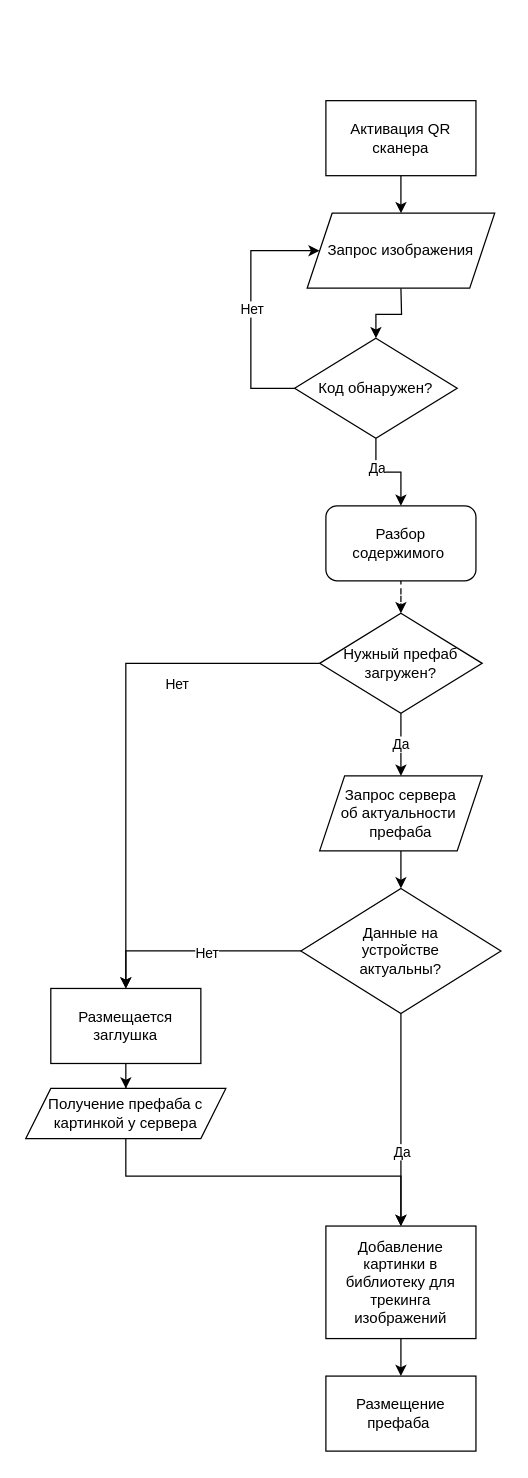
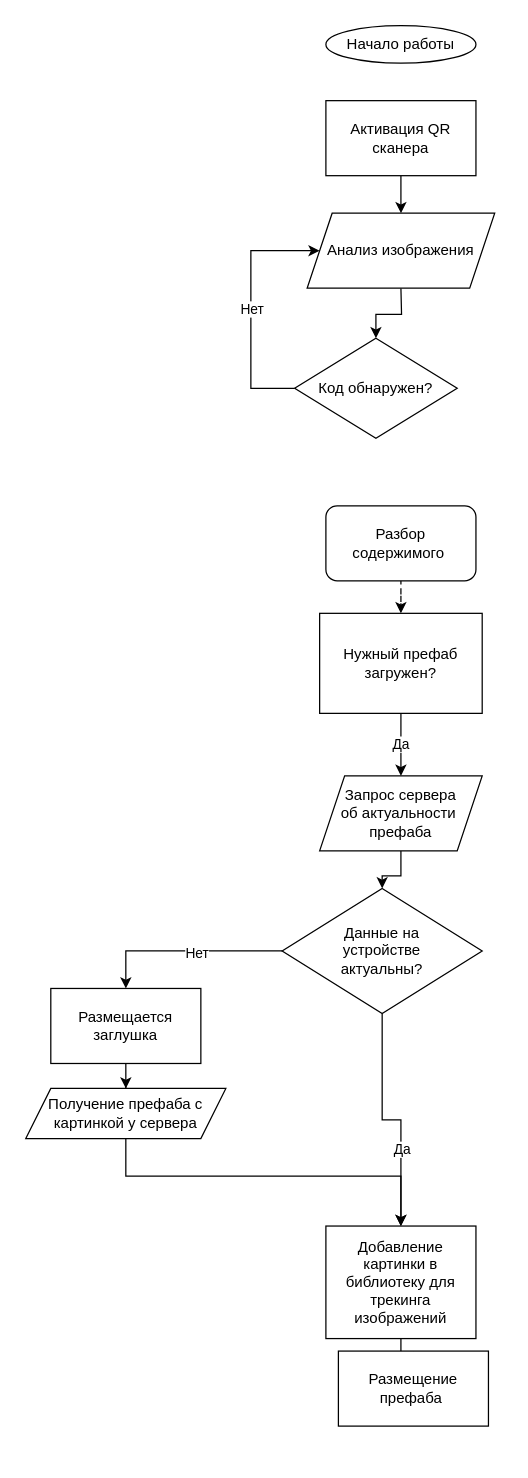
  <mxCell id="0" />
  <mxCell id="1" parent="0" />
+ <mxCell id="2" value="Начало работы" style="ellipse;whiteSpace=wrap;html=1;" vertex="1" parent="1"><mxGeometry x="260" y="20" width="120" height="30" as="geometry" /></mxCell>
  <mxCell id="3" value="" style="edgeStyle=orthogonalEdgeStyle;rounded=0;orthogonalLoop=1;jettySize=auto;html=1;" edge="1" parent="1" source="4"><mxGeometry relative="1" as="geometry"><mxPoint x="320.029" y="170" as="targetPoint" /></mxGeometry></mxCell>
  <mxCell id="4" value="Активация QR сканера" style="rounded=0;whiteSpace=wrap;html=1;" vertex="1" parent="1"><mxGeometry x="260" y="80" width="120" height="60" as="geometry" /></mxCell>
  <mxCell id="5" value="" style="edgeStyle=orthogonalEdgeStyle;rounded=0;orthogonalLoop=1;jettySize=auto;html=1;" edge="1" parent="1" target="10"><mxGeometry relative="1" as="geometry"><mxPoint x="320" y="230" as="sourcePoint" /></mxGeometry></mxCell>
  <mxCell id="6" style="edgeStyle=orthogonalEdgeStyle;rounded=0;orthogonalLoop=1;jettySize=auto;html=1;entryX=0;entryY=0.5;entryDx=0;entryDy=0;" edge="1" parent="1" source="10" target="17"><mxGeometry relative="1" as="geometry"><mxPoint x="260" y="200" as="targetPoint" /><Array as="points"><mxPoint x="200" y="310" /><mxPoint x="200" y="200" /></Array></mxGeometry></mxCell>
  <mxCell id="7" value="Нет" style="edgeLabel;html=1;align=center;verticalAlign=middle;resizable=0;points=[];" vertex="1" connectable="0" parent="6"><mxGeometry x="-0.474" y="-3" relative="1" as="geometry"><mxPoint x="-3" y="-46" as="offset" /></mxGeometry></mxCell>
- <mxCell id="8" value="" style="edgeStyle=orthogonalEdgeStyle;rounded=0;orthogonalLoop=1;jettySize=auto;html=1;" edge="1" parent="1" source="10" target="12"><mxGeometry relative="1" as="geometry" /></mxCell>
- <mxCell id="9" value="Да" style="edgeLabel;html=1;align=center;verticalAlign=middle;resizable=0;points=[];" vertex="1" connectable="0" parent="8"><mxGeometry x="-0.374" relative="1" as="geometry"><mxPoint as="offset" /></mxGeometry></mxCell>
  <mxCell id="10" value="Код обнаружен?" style="rhombus;whiteSpace=wrap;html=1;" vertex="1" parent="1"><mxGeometry x="235" y="270" width="130" height="80" as="geometry" /></mxCell>
  <mxCell id="11" value="" style="edgeStyle=orthogonalEdgeStyle;rounded=0;orthogonalLoop=1;jettySize=auto;html=1;dashed=1;" edge="1" parent="1" source="12" target="16"><mxGeometry relative="1" as="geometry" /></mxCell>
  <mxCell id="12" value="Разбор содержимого&amp;nbsp;" style="whiteSpace=wrap;html=1;rounded=1;" vertex="1" parent="1"><mxGeometry x="260" y="404" width="120" height="60" as="geometry" /></mxCell>
- <mxCell id="13" value="" style="edgeStyle=orthogonalEdgeStyle;rounded=0;orthogonalLoop=1;jettySize=auto;html=1;entryX=0.5;entryY=0;entryDx=0;entryDy=0;" edge="1" parent="1" source="16" target="19"><mxGeometry relative="1" as="geometry" /></mxCell>
- <mxCell id="14" value="Нет" style="edgeLabel;html=1;align=center;verticalAlign=middle;resizable=0;points=[];" vertex="1" connectable="0" parent="13"><mxGeometry x="-0.181" y="-1" relative="1" as="geometry"><mxPoint x="41" y="1" as="offset" /></mxGeometry></mxCell>
  <mxCell id="15" value="Да" style="edgeStyle=orthogonalEdgeStyle;rounded=0;orthogonalLoop=1;jettySize=auto;html=1;" edge="1" parent="1" source="16"><mxGeometry relative="1" as="geometry"><mxPoint x="320" y="620" as="targetPoint" /></mxGeometry></mxCell>
- <mxCell id="16" value="Нужный префаб загружен?" style="rhombus;whiteSpace=wrap;html=1;" vertex="1" parent="1"><mxGeometry x="255" y="490" width="130" height="80" as="geometry" /></mxCell>
- <mxCell id="17" value="&lt;span&gt;Запрос изображения&lt;/span&gt;" style="shape=parallelogram;perimeter=parallelogramPerimeter;whiteSpace=wrap;html=1;fixedSize=1;" vertex="1" parent="1"><mxGeometry x="245" y="170" width="150" height="60" as="geometry" /></mxCell>
+ <mxCell id="16" value="Нужный префаб загружен?" style="whiteSpace=wrap;html=1;rounded=0;" vertex="1" parent="1"><mxGeometry x="255" y="490" width="130" height="80" as="geometry" /></mxCell>
+ <mxCell id="17" value="&lt;span&gt;Анализ изображения&lt;/span&gt;" style="shape=parallelogram;perimeter=parallelogramPerimeter;whiteSpace=wrap;html=1;fixedSize=1;" vertex="1" parent="1"><mxGeometry x="245" y="170" width="150" height="60" as="geometry" /></mxCell>
  <mxCell id="18" value="" style="edgeStyle=orthogonalEdgeStyle;rounded=0;orthogonalLoop=1;jettySize=auto;html=1;" edge="1" parent="1" source="19" target="28"><mxGeometry relative="1" as="geometry" /></mxCell>
  <mxCell id="19" value="Размещается заглушка" style="whiteSpace=wrap;html=1;" vertex="1" parent="1"><mxGeometry x="40" y="790" width="120" height="60" as="geometry" /></mxCell>
  <mxCell id="20" value="" style="edgeStyle=orthogonalEdgeStyle;rounded=0;orthogonalLoop=1;jettySize=auto;html=1;" edge="1" parent="1" source="21" target="26"><mxGeometry relative="1" as="geometry" /></mxCell>
  <mxCell id="21" value="Запрос сервера&lt;br&gt;об актуальности&amp;nbsp;&lt;br&gt;префаба" style="shape=parallelogram;perimeter=parallelogramPerimeter;whiteSpace=wrap;html=1;fixedSize=1;" vertex="1" parent="1"><mxGeometry x="255" y="620" width="130" height="60" as="geometry" /></mxCell>
  <mxCell id="22" value="" style="edgeStyle=orthogonalEdgeStyle;rounded=0;orthogonalLoop=1;jettySize=auto;html=1;entryX=0.5;entryY=0;entryDx=0;entryDy=0;" edge="1" parent="1" source="26" target="19"><mxGeometry relative="1" as="geometry"><mxPoint x="140" y="750" as="targetPoint" /><Array as="points"><mxPoint x="100" y="760" /></Array></mxGeometry></mxCell>
  <mxCell id="23" value="Нет&lt;br&gt;" style="edgeLabel;html=1;align=center;verticalAlign=middle;resizable=0;points=[];" vertex="1" connectable="0" parent="22"><mxGeometry x="-0.107" y="1" relative="1" as="geometry"><mxPoint as="offset" /></mxGeometry></mxCell>
  <mxCell id="24" value="" style="edgeStyle=orthogonalEdgeStyle;rounded=0;orthogonalLoop=1;jettySize=auto;html=1;" edge="1" parent="1" source="26" target="30"><mxGeometry relative="1" as="geometry" /></mxCell>
  <mxCell id="25" value="Да" style="edgeLabel;html=1;align=center;verticalAlign=middle;resizable=0;points=[];" vertex="1" connectable="0" parent="24"><mxGeometry x="0.786" y="-2" relative="1" as="geometry"><mxPoint x="2" y="-42" as="offset" /></mxGeometry></mxCell>
- <mxCell id="26" value="Данные на &lt;br&gt;устройстве &lt;br&gt;актуальны?" style="rhombus;whiteSpace=wrap;html=1;" vertex="1" parent="1"><mxGeometry x="240" y="710" width="160" height="100" as="geometry" /></mxCell>
+ <mxCell id="26" value="Данные на &lt;br&gt;устройстве &lt;br&gt;актуальны?" style="rhombus;whiteSpace=wrap;html=1;" vertex="1" parent="1"><mxGeometry x="225" y="710" width="160" height="100" as="geometry" /></mxCell>
  <mxCell id="27" style="edgeStyle=orthogonalEdgeStyle;rounded=0;orthogonalLoop=1;jettySize=auto;html=1;exitX=0.5;exitY=1;exitDx=0;exitDy=0;entryX=0.5;entryY=0;entryDx=0;entryDy=0;" edge="1" parent="1" source="28" target="30"><mxGeometry relative="1" as="geometry"><Array as="points"><mxPoint x="100" y="940" /><mxPoint x="320" y="940" /></Array></mxGeometry></mxCell>
  <mxCell id="28" value="Получение префаба с картинкой у сервера" style="shape=parallelogram;perimeter=parallelogramPerimeter;whiteSpace=wrap;html=1;fixedSize=1;" vertex="1" parent="1"><mxGeometry x="20" y="870" width="160" height="40" as="geometry" /></mxCell>
  <mxCell id="29" value="" style="edgeStyle=orthogonalEdgeStyle;rounded=0;orthogonalLoop=1;jettySize=auto;html=1;" edge="1" parent="1" source="30" target="31"><mxGeometry relative="1" as="geometry" /></mxCell>
  <mxCell id="30" value="Добавление картинки в библиотеку для трекинга изображений" style="rounded=0;whiteSpace=wrap;html=1;" vertex="1" parent="1"><mxGeometry x="260" y="980" width="120" height="90" as="geometry" /></mxCell>
- <mxCell id="31" value="&lt;span&gt;Размещение префаба&amp;nbsp;&lt;/span&gt;" style="rounded=0;whiteSpace=wrap;html=1;" vertex="1" parent="1"><mxGeometry x="260" y="1100" width="120" height="60" as="geometry" /></mxCell>
+ <mxCell id="31" value="&lt;span&gt;Размещение префаба&amp;nbsp;&lt;/span&gt;" style="rounded=0;whiteSpace=wrap;html=1;" vertex="1" parent="1"><mxGeometry x="270" y="1080" width="120" height="60" as="geometry" /></mxCell>
